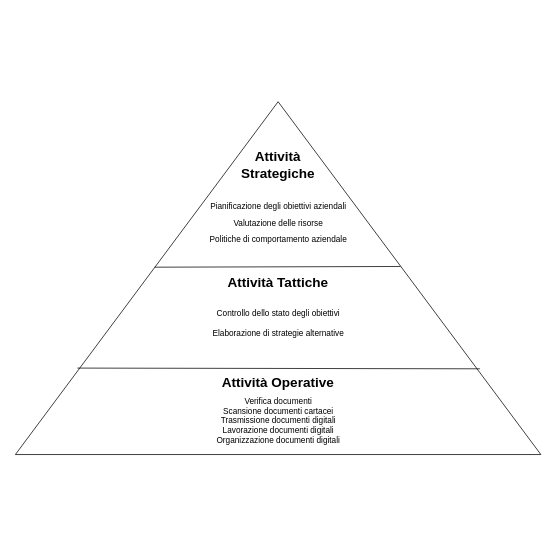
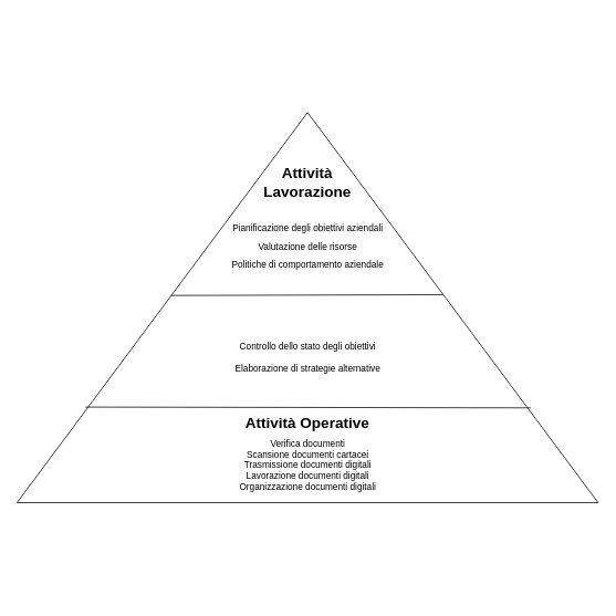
  <mxCell id="0" />
  <mxCell id="1" parent="0" />
  <mxCell id="2" value="" style="group" vertex="1" connectable="0" parent="1"><mxGeometry x="20" y="135" width="700" height="470" as="geometry" /></mxCell>
  <mxCell id="3" value="" style="triangle;whiteSpace=wrap;html=1;rotation=-90;" vertex="1" parent="2"><mxGeometry x="115" y="-115.0" width="470" height="700" as="geometry" /></mxCell>
  <mxCell id="4" value="" style="endArrow=none;html=1;rounded=0;exitX=0.531;exitY=0.265;exitDx=0;exitDy=0;exitPerimeter=0;entryX=0.533;entryY=0.733;entryDx=0;entryDy=0;entryPerimeter=0;" edge="1" parent="2" source="3" target="3"><mxGeometry width="50" height="50" relative="1" as="geometry"><mxPoint x="370" y="210.0" as="sourcePoint" /><mxPoint x="510" y="220.0" as="targetPoint" /></mxGeometry></mxCell>
  <mxCell id="5" value="" style="endArrow=none;html=1;rounded=0;entryX=0.243;entryY=0.884;entryDx=0;entryDy=0;entryPerimeter=0;exitX=0.245;exitY=0.118;exitDx=0;exitDy=0;exitPerimeter=0;" edge="1" parent="2" source="3" target="3"><mxGeometry width="50" height="50" relative="1" as="geometry"><mxPoint x="195.5" y="230.43" as="sourcePoint" /><mxPoint x="523.1" y="229.49" as="targetPoint" /><Array as="points" /></mxGeometry></mxCell>
- <mxCell id="6" value="&lt;b&gt;&lt;font style=&quot;font-size: 18px;&quot;&gt;Attività Strategiche&lt;/font&gt;&lt;/b&gt;" style="text;html=1;strokeColor=none;fillColor=none;align=center;verticalAlign=middle;whiteSpace=wrap;rounded=0;" vertex="1" parent="2"><mxGeometry x="290" y="70" width="120" height="30" as="geometry" /></mxCell>
+ <mxCell id="6" value="&lt;b&gt;&lt;font style=&quot;font-size: 18px;&quot;&gt;Attività Lavorazione&lt;/font&gt;&lt;/b&gt;" style="text;html=1;strokeColor=none;fillColor=none;align=center;verticalAlign=middle;whiteSpace=wrap;rounded=0;" vertex="1" parent="2"><mxGeometry x="290" y="70" width="120" height="30" as="geometry" /></mxCell>
  <mxCell id="7" value="&lt;b&gt;&lt;font style=&quot;font-size: 18px;&quot;&gt;Attività Operative&lt;/font&gt;&lt;/b&gt;" style="text;html=1;strokeColor=none;fillColor=none;align=center;verticalAlign=middle;whiteSpace=wrap;rounded=0;" vertex="1" parent="2"><mxGeometry x="245" y="360" width="210" height="30" as="geometry" /></mxCell>
- <mxCell id="8" value="&lt;b&gt;&lt;font style=&quot;font-size: 18px;&quot;&gt;Attività Tattiche&lt;/font&gt;&lt;/b&gt;" style="text;html=1;strokeColor=none;fillColor=none;align=center;verticalAlign=middle;whiteSpace=wrap;rounded=0;" vertex="1" parent="2"><mxGeometry x="235" y="226" width="230" height="30" as="geometry" /></mxCell>
  <mxCell id="9" style="edgeStyle=orthogonalEdgeStyle;rounded=0;orthogonalLoop=1;jettySize=auto;html=1;exitX=0.5;exitY=1;exitDx=0;exitDy=0;fontSize=18;" edge="1" parent="2" source="6" target="6"><mxGeometry relative="1" as="geometry" /></mxCell>
  <mxCell id="10" value="&lt;font style=&quot;font-size: 11px;&quot;&gt;Pianificazione degli obiettivi aziendali&lt;br&gt;Valutazione delle risorse&lt;br&gt;Politiche di comportamento aziendale&lt;br&gt;&lt;/font&gt;" style="text;html=1;align=center;verticalAlign=middle;resizable=0;points=[];autosize=1;strokeColor=none;fillColor=none;fontSize=18;" vertex="1" parent="2"><mxGeometry x="245" y="120.0" width="210" height="80" as="geometry" /></mxCell>
  <mxCell id="11" value="Controllo dello stato degli obiettivi&lt;br&gt;&lt;br&gt;Elaborazione di strategie alternative" style="text;html=1;align=center;verticalAlign=middle;resizable=0;points=[];autosize=1;strokeColor=none;fillColor=none;fontSize=11;" vertex="1" parent="2"><mxGeometry x="250" y="270" width="200" height="50" as="geometry" /></mxCell>
  <mxCell id="12" value="Verifica documenti&lt;br&gt;Scansione documenti cartacei&lt;br&gt;Trasmissione documenti digitali&lt;br&gt;Lavorazione documenti digitali&lt;br&gt;Organizzazione documenti digitali" style="text;html=1;align=center;verticalAlign=middle;resizable=0;points=[];autosize=1;strokeColor=none;fillColor=none;fontSize=11;" vertex="1" parent="2"><mxGeometry x="255" y="385" width="190" height="80" as="geometry" /></mxCell>
